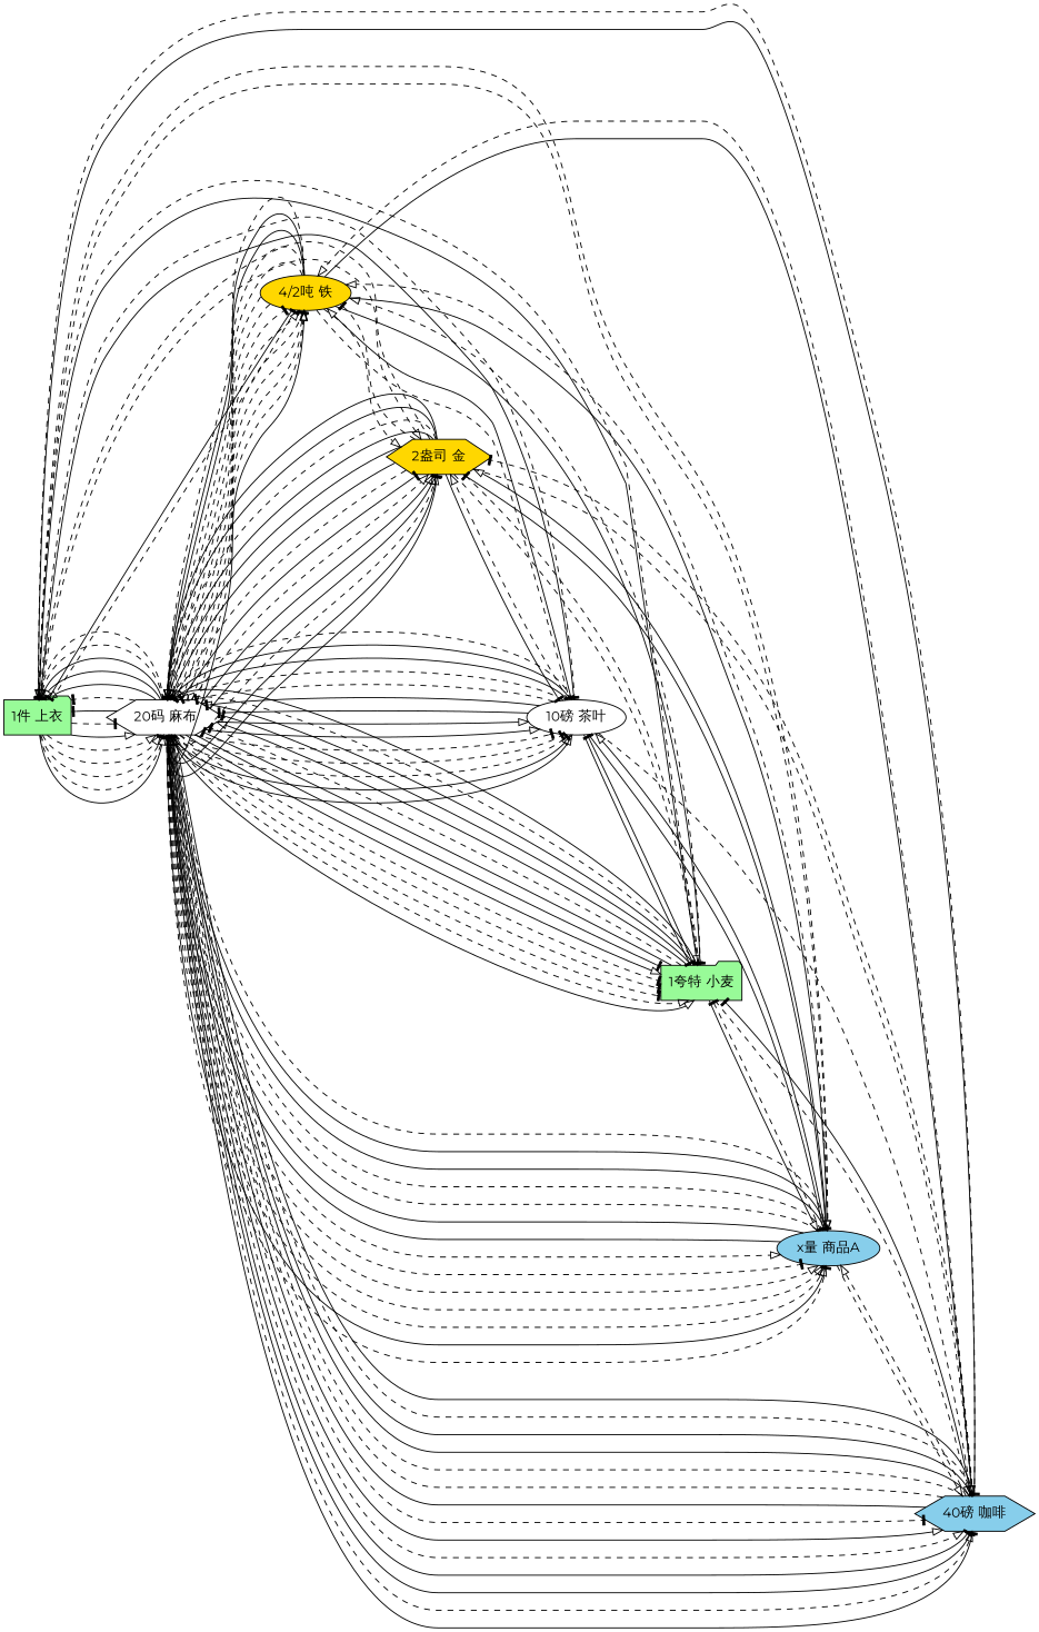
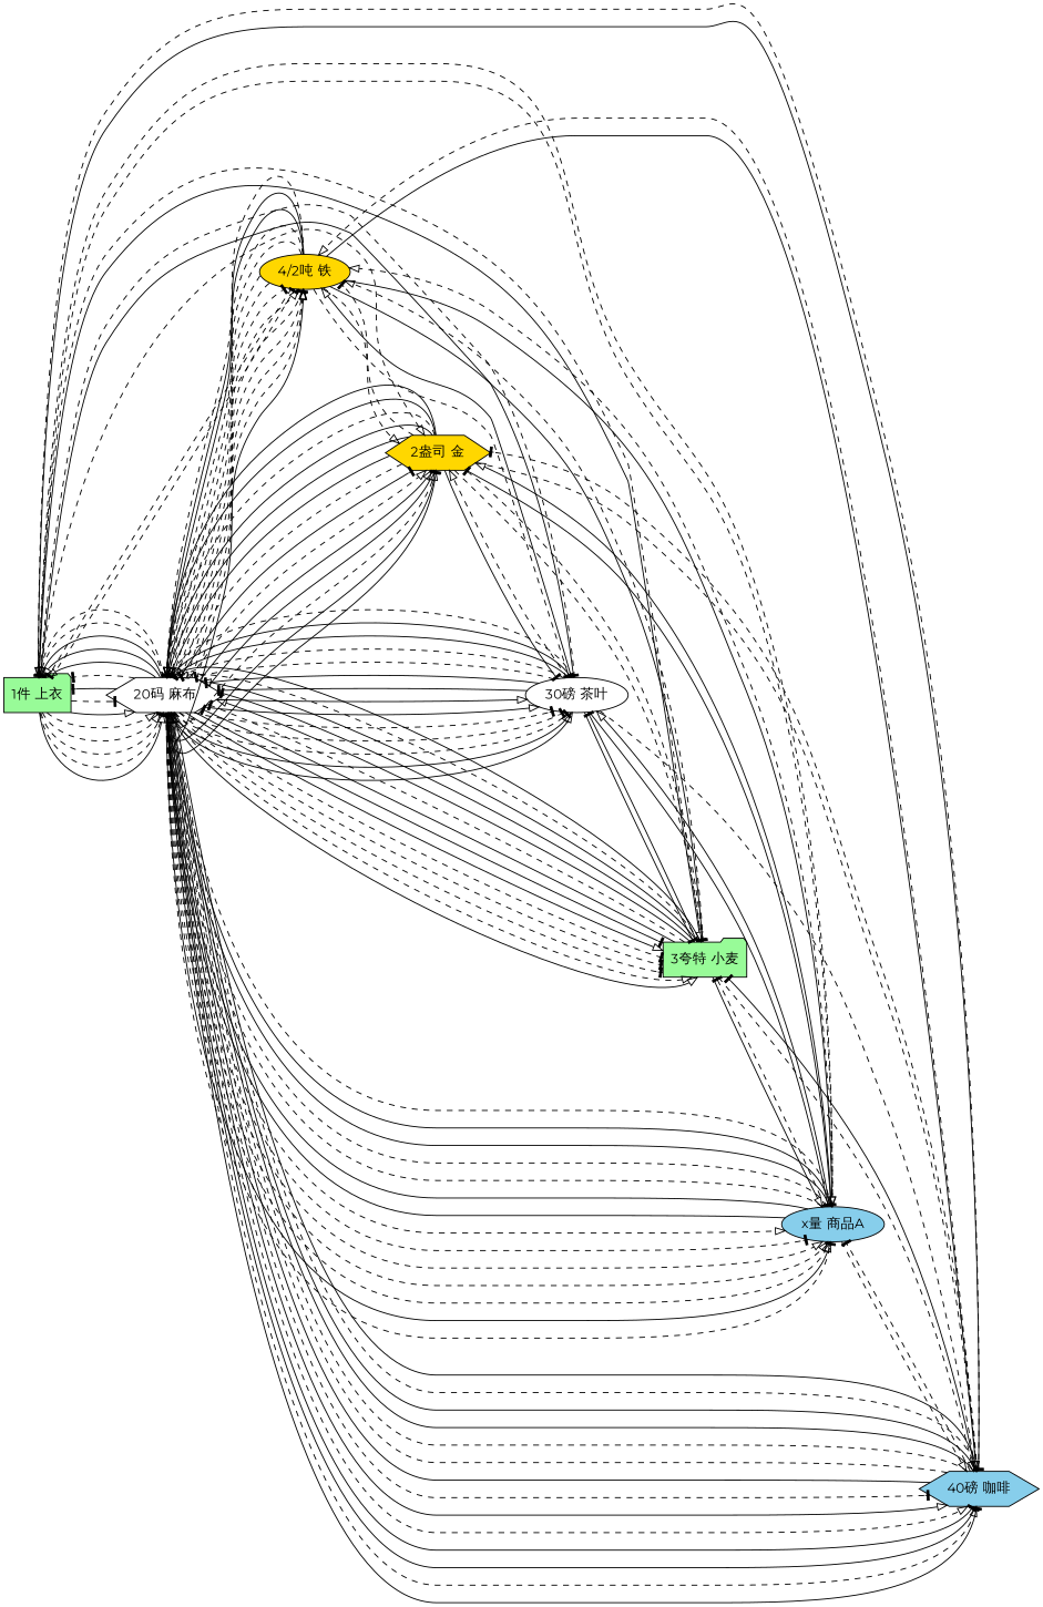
  digraph {
    fontname=Montserrat
    rankdir=LR
    node [fillcolor=palegreen fontname=Montserrat shape=hexagon style=filled]
    edge [arrowhead=onormal fontname=Montserrat style=dashed]
    "1件 上衣" [shape=folder]
    "20码 麻布" [fillcolor=white]
    "40磅 咖啡" [fillcolor=skyblue]
    "x量 商品A" [fillcolor=skyblue shape=ellipse]
-   "1夸特 小麦" [shape=folder]
-   "10磅 茶叶" [fillcolor=white shape=ellipse]
+   "1夸特 小麦" [shape=folder label="3夸特 小麦"]
+   "10磅 茶叶" [fillcolor=white shape=ellipse label="30磅 茶叶"]
    "2盎司 金" [fillcolor=gold]
    n8 [fillcolor=gold label="4/2吨 铁" shape=ellipse]
    "1件 上衣" -> "20码 麻布" [style=solid]
    "1件 上衣" -> "20码 麻布" [arrowhead=tee]
    "1件 上衣" -> "20码 麻布" [arrowhead=tee]
    "1件 上衣" -> "20码 麻布"
    "1件 上衣" -> "20码 麻布"
    "1件 上衣" -> "20码 麻布" [style=solid]
    "1件 上衣" -> "20码 麻布" [arrowhead=tee]
    "1件 上衣" -> "40磅 咖啡" [arrowhead=tee style=solid]
    "1件 上衣" -> "x量 商品A"
    "1件 上衣" -> "1夸特 小麦" [style=solid]
    "1件 上衣" -> "10磅 茶叶" [arrowhead=tee style=solid]
    "1件 上衣" -> "2盎司 金"
    "1件 上衣" -> n8 [arrowhead=tee]
    "20码 麻布" -> "1件 上衣" [arrowhead=tee style=solid]
    "20码 麻布" -> "1件 上衣" [arrowhead=tee]
    "20码 麻布" -> "1件 上衣" [style=solid]
    "20码 麻布" -> "1件 上衣" [style=solid]
    "20码 麻布" -> "1件 上衣" [arrowhead=tee style=solid]
    "20码 麻布" -> "1件 上衣"
    "20码 麻布" -> "1件 上衣" [arrowhead=tee]
    "20码 麻布" -> "40磅 咖啡" [arrowhead=tee style=solid]
    "20码 麻布" -> "40磅 咖啡"
    "20码 麻布" -> "40磅 咖啡" [arrowhead=tee style=solid]
    "20码 麻布" -> "40磅 咖啡" [arrowhead=tee style=solid]
    "20码 麻布" -> "40磅 咖啡"
    "20码 麻布" -> "40磅 咖啡" [style=solid]
    "20码 麻布" -> "40磅 咖啡" [arrowhead=tee]
    "20码 麻布" -> "x量 商品A" [arrowhead=tee]
    "20码 麻布" -> "x量 商品A" [style=solid]
    "20码 麻布" -> "x量 商品A"
    "20码 麻布" -> "x量 商品A"
    "20码 麻布" -> "x量 商品A"
    "20码 麻布" -> "x量 商品A" [arrowhead=tee]
    "20码 麻布" -> "x量 商品A"
    "20码 麻布" -> "1夸特 小麦" [style=solid]
    "20码 麻布" -> "1夸特 小麦"
    "20码 麻布" -> "1夸特 小麦" [arrowhead=tee]
    "20码 麻布" -> "1夸特 小麦" [arrowhead=tee]
    "20码 麻布" -> "1夸特 小麦" [arrowhead=tee]
    "20码 麻布" -> "1夸特 小麦" [style=solid]
    "20码 麻布" -> "1夸特 小麦" [arrowhead=tee style=solid]
    "20码 麻布" -> "10磅 茶叶" [style=solid]
    "20码 麻布" -> "10磅 茶叶" [style=solid]
    "20码 麻布" -> "10磅 茶叶" [arrowhead=tee]
    "20码 麻布" -> "10磅 茶叶" [arrowhead=tee]
    "20码 麻布" -> "10磅 茶叶" [arrowhead=tee]
    "20码 麻布" -> "10磅 茶叶" [style=solid]
    "20码 麻布" -> "10磅 茶叶" [style=solid]
    "20码 麻布" -> "2盎司 金" [arrowhead=tee style=solid]
    "20码 麻布" -> "2盎司 金" [style=solid]
    "20码 麻布" -> "2盎司 金" [arrowhead=tee]
    "20码 麻布" -> "2盎司 金" [style=solid]
    "20码 麻布" -> "2盎司 金" [style=solid]
    "20码 麻布" -> "2盎司 金"
    "20码 麻布" -> "2盎司 金" [arrowhead=tee style=solid]
    "20码 麻布" -> n8 [style=solid]
    "20码 麻布" -> n8
    "20码 麻布" -> n8
    "20码 麻布" -> n8 [arrowhead=tee]
    "20码 麻布" -> n8 [arrowhead=tee]
    "20码 麻布" -> n8
    "20码 麻布" -> n8 [arrowhead=tee]
    "40磅 咖啡" -> "1件 上衣"
    "40磅 咖啡" -> "20码 麻布" [arrowhead=tee style=solid]
    "40磅 咖啡" -> "20码 麻布" [arrowhead=tee]
    "40磅 咖啡" -> "20码 麻布" [arrowhead=tee]
    "40磅 咖啡" -> "20码 麻布" [arrowhead=tee style=solid]
    "40磅 咖啡" -> "20码 麻布" [style=solid]
    "40磅 咖啡" -> "20码 麻布"
    "40磅 咖啡" -> "20码 麻布" [style=solid]
-   "40磅 咖啡" -> "x量 商品A"
+   "40磅 咖啡" -> "x量 商品A" [arrowhead=tee]
    "40磅 咖啡" -> "1夸特 小麦" [arrowhead=tee style=solid]
    "40磅 咖啡" -> "2盎司 金" [arrowhead=tee]
    "40磅 咖啡" -> n8
    "x量 商品A" -> "1件 上衣"
    "x量 商品A" -> "20码 麻布" [arrowhead=tee style=solid]
    "x量 商品A" -> "20码 麻布" [arrowhead=tee style=solid]
    "x量 商品A" -> "20码 麻布" [arrowhead=tee]
    "x量 商品A" -> "20码 麻布"
    "x量 商品A" -> "20码 麻布" [style=solid]
    "x量 商品A" -> "20码 麻布" [style=solid]
    "x量 商品A" -> "20码 麻布"
    "x量 商品A" -> "40磅 咖啡"
    "x量 商品A" -> "1夸特 小麦" [arrowhead=tee]
    "x量 商品A" -> "10磅 茶叶" [style=solid]
    "x量 商品A" -> "2盎司 金" [style=solid]
    "x量 商品A" -> n8
    "1夸特 小麦" -> "1件 上衣" [arrowhead=tee]
    "1夸特 小麦" -> "20码 麻布" [arrowhead=tee style=solid]
    "1夸特 小麦" -> "20码 麻布" [arrowhead=tee]
    "1夸特 小麦" -> "20码 麻布" [style=solid]
    "1夸特 小麦" -> "20码 麻布" [arrowhead=tee style=solid]
    "1夸特 小麦" -> "20码 麻布" [style=solid]
    "1夸特 小麦" -> "20码 麻布"
    "1夸特 小麦" -> "20码 麻布" [arrowhead=tee style=solid]
    "1夸特 小麦" -> "40磅 咖啡"
    "1夸特 小麦" -> "x量 商品A" [style=solid]
    "1夸特 小麦" -> "10磅 茶叶" [arrowhead=tee style=solid]
    "1夸特 小麦" -> "2盎司 金" [arrowhead=tee]
    "1夸特 小麦" -> n8
    "10磅 茶叶" -> "1件 上衣"
    "10磅 茶叶" -> "20码 麻布" [arrowhead=tee style=solid]
    "10磅 茶叶" -> "20码 麻布" [arrowhead=tee style=solid]
    "10磅 茶叶" -> "20码 麻布" [arrowhead=tee]
    "10磅 茶叶" -> "20码 麻布" [arrowhead=tee]
    "10磅 茶叶" -> "20码 麻布" [style=solid]
    "10磅 茶叶" -> "20码 麻布" [arrowhead=tee style=solid]
    "10磅 茶叶" -> "20码 麻布" [arrowhead=tee]
    "10磅 茶叶" -> "40磅 咖啡"
    "10磅 茶叶" -> "x量 商品A" [arrowhead=tee style=solid]
    "10磅 茶叶" -> "1夸特 小麦" [arrowhead=tee style=solid]
    "10磅 茶叶" -> "2盎司 金"
    "10磅 茶叶" -> n8 [style=solid]
-   "2盎司 金" -> "1件 上衣"
    "2盎司 金" -> "20码 麻布"
    "2盎司 金" -> "20码 麻布" [arrowhead=tee style=solid]
    "2盎司 金" -> "20码 麻布" [style=solid]
    "2盎司 金" -> "20码 麻布" [arrowhead=tee style=solid]
    "2盎司 金" -> "20码 麻布"
    "2盎司 金" -> "20码 麻布" [style=solid]
    "2盎司 金" -> "20码 麻布" [arrowhead=tee style=solid]
    "2盎司 金" -> "40磅 咖啡"
    "2盎司 金" -> "x量 商品A" [arrowhead=tee style=solid]
    "2盎司 金" -> "1夸特 小麦" [arrowhead=tee]
    "2盎司 金" -> "10磅 茶叶" [arrowhead=tee style=solid]
    "2盎司 金" -> n8 [arrowhead=tee]
-   n8 -> "1件 上衣" [arrowhead=tee style=solid]
+   n8 -> "1件 上衣" [arrowhead=tee]
    n8 -> "20码 麻布"
    n8 -> "20码 麻布"
    n8 -> "20码 麻布" [arrowhead=tee]
    n8 -> "20码 麻布" [arrowhead=tee]
    n8 -> "20码 麻布" [style=solid]
    n8 -> "20码 麻布" [style=solid]
    n8 -> "20码 麻布"
    n8 -> "40磅 咖啡" [style=solid]
    n8 -> "x量 商品A" [style=solid]
    n8 -> "1夸特 小麦" [arrowhead=tee style=solid]
    n8 -> "10磅 茶叶" [arrowhead=tee]
    n8 -> "2盎司 金"
  }
